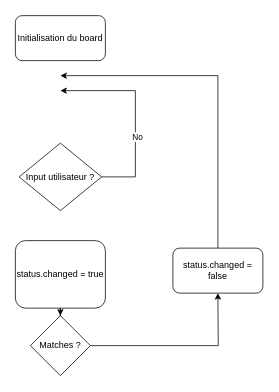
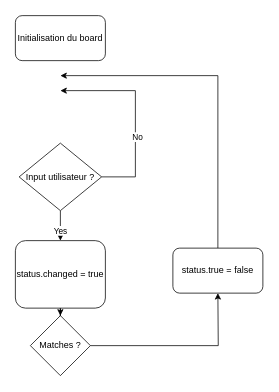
  <mxCell id="0" />
  <mxCell id="1" parent="0" />
  <mxCell id="2" value="Initialisation du board" style="rounded=1;whiteSpace=wrap;html=1;" vertex="1" parent="1"><mxGeometry x="20" y="20" width="120" height="60" as="geometry" /></mxCell>
  <mxCell id="3" style="edgeStyle=orthogonalEdgeStyle;rounded=0;orthogonalLoop=1;jettySize=auto;html=1;" edge="1" parent="1" source="7"><mxGeometry relative="1" as="geometry"><mxPoint x="80" y="120" as="targetPoint" /><Array as="points"><mxPoint x="180" y="235" /><mxPoint x="180" y="120" /></Array></mxGeometry></mxCell>
  <mxCell id="4" value="No" style="edgeLabel;html=1;align=center;verticalAlign=middle;resizable=0;points=[];" vertex="1" connectable="0" parent="3"><mxGeometry x="-0.238" y="-2" relative="1" as="geometry"><mxPoint as="offset" /></mxGeometry></mxCell>
+ <mxCell id="5" style="edgeStyle=orthogonalEdgeStyle;rounded=0;orthogonalLoop=1;jettySize=auto;html=1;" edge="1" parent="1" source="7" target="9"><mxGeometry relative="1" as="geometry" /></mxCell>
+ <mxCell id="6" value="Yes" style="edgeLabel;html=1;align=center;verticalAlign=middle;resizable=0;points=[];" vertex="1" connectable="0" parent="5"><mxGeometry x="0.32" y="-1" relative="1" as="geometry"><mxPoint as="offset" /></mxGeometry></mxCell>
  <mxCell id="7" value="Input utilisateur ?" style="rhombus;whiteSpace=wrap;html=1;" vertex="1" parent="1"><mxGeometry x="25" y="190" width="110" height="90" as="geometry" /></mxCell>
  <mxCell id="8" style="edgeStyle=orthogonalEdgeStyle;rounded=0;orthogonalLoop=1;jettySize=auto;html=1;entryX=0.5;entryY=0;entryDx=0;entryDy=0;" edge="1" parent="1" source="9" target="11"><mxGeometry relative="1" as="geometry" /></mxCell>
  <mxCell id="9" value="status.changed = true" style="rounded=1;whiteSpace=wrap;html=1;" vertex="1" parent="1"><mxGeometry x="20" y="320" width="120" height="90" as="geometry" /></mxCell>
  <mxCell id="10" style="edgeStyle=orthogonalEdgeStyle;rounded=0;orthogonalLoop=1;jettySize=auto;html=1;" edge="1" parent="1" source="11"><mxGeometry relative="1" as="geometry"><mxPoint x="290" y="390" as="targetPoint" /></mxGeometry></mxCell>
  <mxCell id="11" value="Matches ?" style="rhombus;whiteSpace=wrap;html=1;" vertex="1" parent="1"><mxGeometry x="40" y="420" width="80" height="80" as="geometry" /></mxCell>
  <mxCell id="12" style="edgeStyle=orthogonalEdgeStyle;rounded=0;orthogonalLoop=1;jettySize=auto;html=1;" edge="1" parent="1" source="13"><mxGeometry relative="1" as="geometry"><mxPoint x="80" y="100" as="targetPoint" /><Array as="points"><mxPoint x="290" y="100" /></Array></mxGeometry></mxCell>
- <mxCell id="13" value="status.changed = false" style="rounded=1;whiteSpace=wrap;html=1;" vertex="1" parent="1"><mxGeometry x="230" y="330" width="120" height="60" as="geometry" /></mxCell>
+ <mxCell id="13" value="status.true = false" style="rounded=1;whiteSpace=wrap;html=1;" vertex="1" parent="1"><mxGeometry x="230" y="330" width="120" height="60" as="geometry" /></mxCell>
